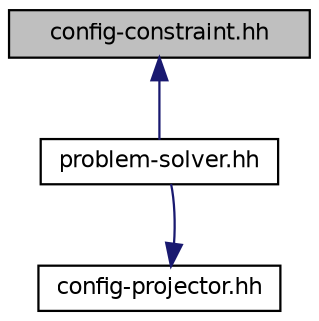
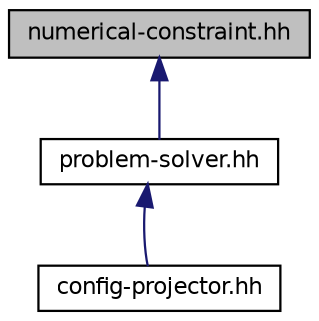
  digraph {
    node [color=black fillcolor=white fontname=Helvetica fontsize=10 shape=record style=filled]
    edge [color=midnightblue dir=back fontname=Helvetica fontsize=10 labelfontname=Helvetica labelfontsize=10 style=solid]
-   n1 [fillcolor=grey75 fontcolor=black height=0.2 label="config-constraint.hh" width=0.4]
+   n1 [fillcolor=grey75 fontcolor=black height=0.2 label="numerical-constraint.hh" width=0.4]
    n2 [height=0.2 label="problem-solver.hh" width=0.4]
    n3 [height=0.2 label="config-projector.hh" width=0.4]
    n1 -> n2
-   n3 -> n2
+   n2 -> n3
  }
